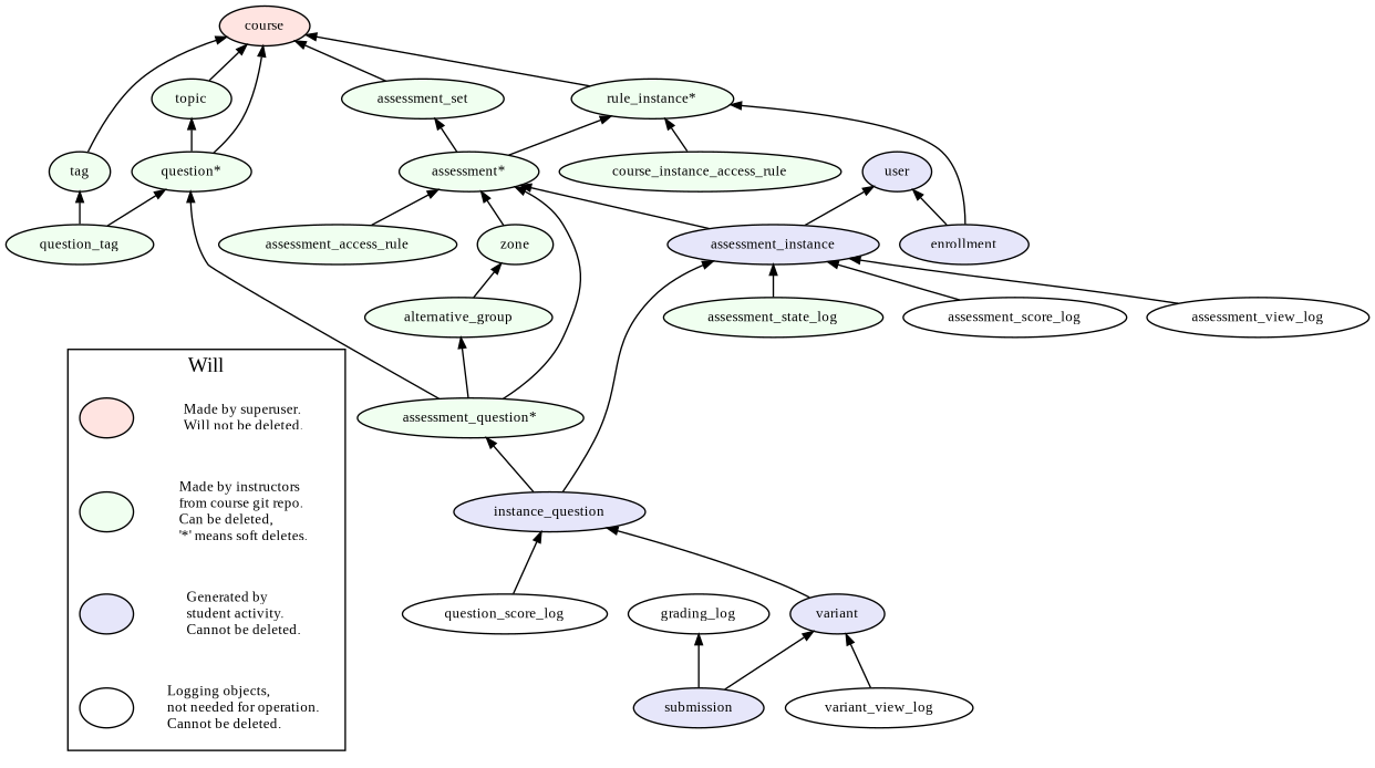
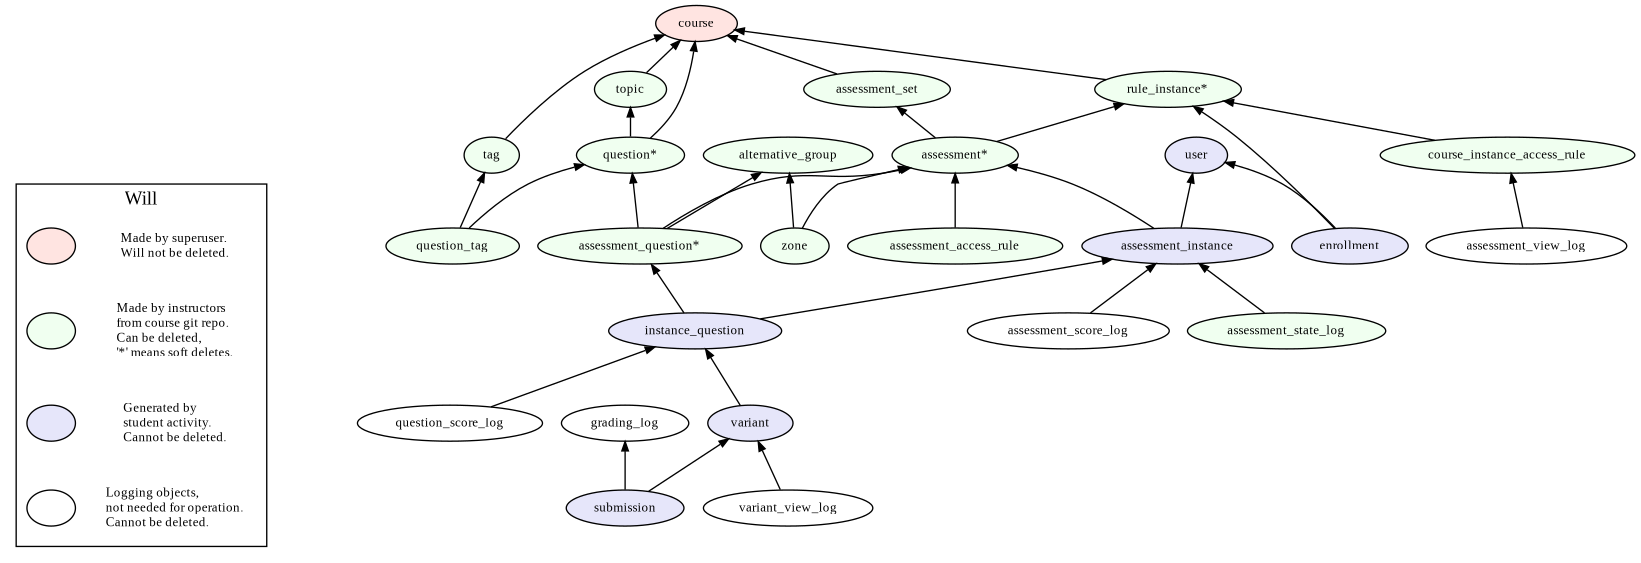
  digraph {
    fontname="Liberation Serif"
    nodesep=0.2
    rankdir=BT
    ranksep=0.3
    node [fontname="Liberation Serif" fontsize=10 style=filled fillcolor=honeydew1]
    edge [arrowsize=0.7 fontname="Liberation Serif" fontsize=10]
    n1 [height=0.3 label="Logging objects,\lnot needed for operation.\lCannot be deleted.\l" shape=plaintext style=solid width=0.5 fillcolor=""]
    n2 [height=0.3 label="Generated by\lstudent activity.\lCannot be deleted.\l" shape=plaintext style=solid width=0.5 fillcolor=""]
    n3 [fillcolor=white height=0.3 label=" " width=0.5]
    n4 [fillcolor=lavender height=0.3 label=" " width=0.5]
    n5 [height=0.3 label="Made by instructors\lfrom course git repo.\lCan be deleted,\l'*' means soft deletes.\l" shape=plaintext style=solid width=0.5 fillcolor=""]
    n6 [height=0.3 label=" " width=0.5]
    n7 [height=0.3 label="Made by superuser.\lWill not be deleted.\l" shape=plaintext style=solid width=0.5 fillcolor=""]
    n8 [fillcolor=mistyrose1 height=0.3 label=" " width=0.5]
    n9 [fillcolor=mistyrose1 height=0.3 label=course width=0.5]
    n10 [height=0.3 label="rule_instance*" width=0.5]
    course_instance_access_rule [height=0.3 width=0.5]
    assessment_access_rule [height=0.3 width=0.5]
    n13 [height=0.3 label="assessment*" width=0.5]
    assessment_set [height=0.3 width=0.5]
    n15 [height=0.3 label="question*" width=0.5]
    topic [height=0.3 width=0.5]
    question_tag [height=0.3 width=0.5]
    tag [height=0.3 width=0.5]
    n19 [height=0.3 label="assessment_question*" width=0.5]
    alternative_group [height=0.3 width=0.5]
    zone [height=0.3 width=0.5]
    enrollment [fillcolor=lavender height=0.3 width=0.5]
    user [fillcolor=lavender height=0.3 width=0.5]
    assessment_instance [fillcolor=lavender height=0.3 width=0.5]
    instance_question [fillcolor=lavender height=0.3 width=0.5]
    variant [fillcolor=lavender height=0.3 width=0.5]
    submission [fillcolor=lavender height=0.3 width=0.5]
    grading_log [fillcolor=white height=0.3 width=0.5]
    assessment_state_log [height=0.3 width=0.5]
    assessment_score_log [fillcolor=white height=0.3 width=0.5]
    question_score_log [fillcolor=white height=0.3 width=0.5]
    variant_view_log [fillcolor=white height=0.3 width=0.5]
    assessment_view_log [fillcolor=white height=0.3 width=0.5]
    subgraph cluster_1 {
      label=Will
      labelloc=b
      n1
      n2
      n3
      n4
      n5
      n6
      n7
      n8
    }
    n1 -> n2 [style=invis]
    n2 -> n5 [style=invis]
    n3 -> n4 [style=invis]
    n4 -> n6 [style=invis]
    n5 -> n7 [style=invis]
    n6 -> n8 [style=invis]
    n10 -> n9
    course_instance_access_rule -> n10
    assessment_access_rule -> n13
    n13 -> n10
    n13 -> assessment_set
    assessment_set -> n9
    n15 -> n9
    n15 -> topic
    topic -> n9
    question_tag -> n15
    question_tag -> tag
    tag -> n9
    n19 -> n13
    n19 -> n15
    n19 -> alternative_group
-   alternative_group -> zone
+   zone -> alternative_group
    zone -> n13
    enrollment -> n10
    enrollment -> user
    assessment_instance -> n13
    assessment_instance -> user
    instance_question -> n19
    instance_question -> assessment_instance
    variant -> instance_question
    submission -> variant
    submission -> grading_log
    assessment_state_log -> assessment_instance
    assessment_score_log -> assessment_instance
    question_score_log -> instance_question
    variant_view_log -> variant
-   assessment_view_log -> assessment_instance
+   assessment_view_log -> course_instance_access_rule
  }
